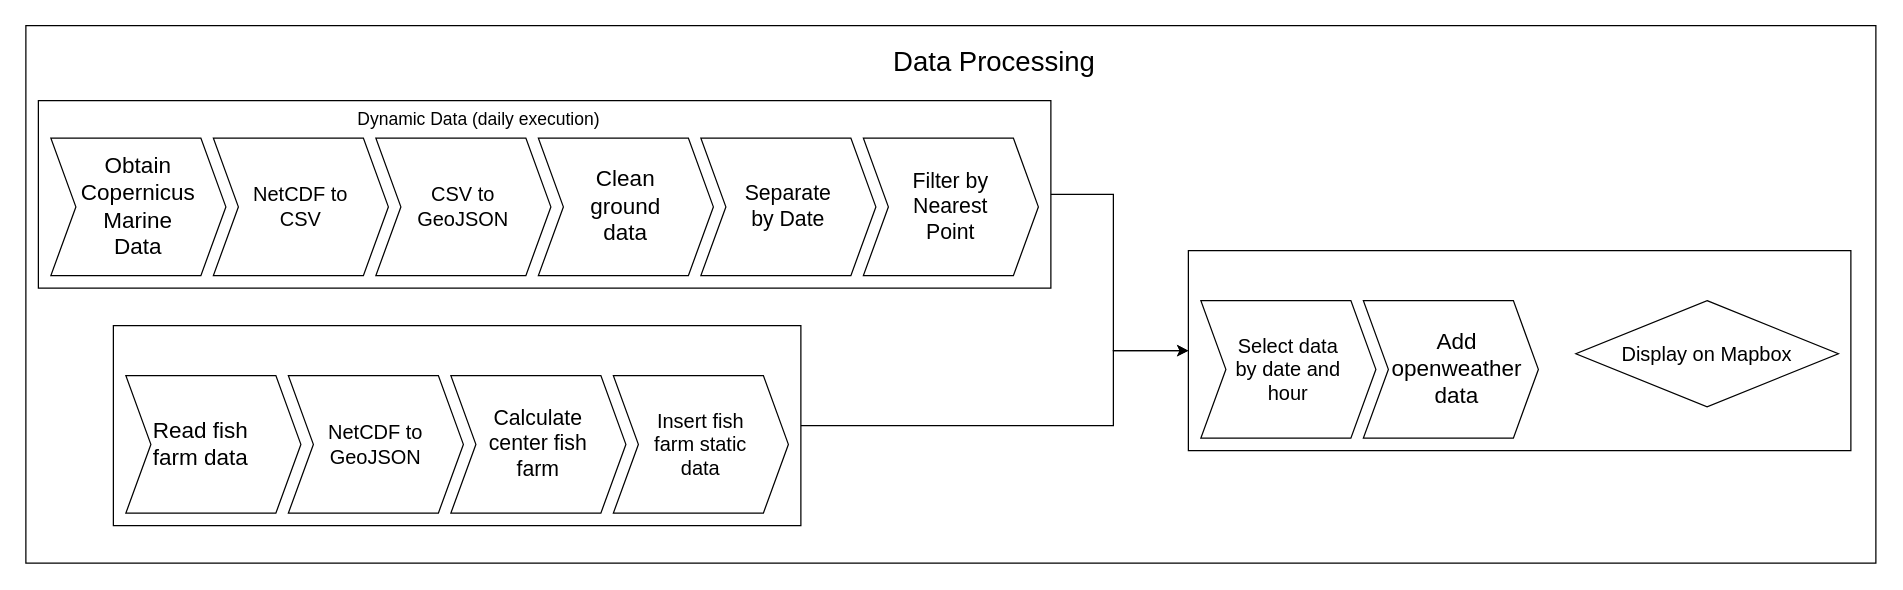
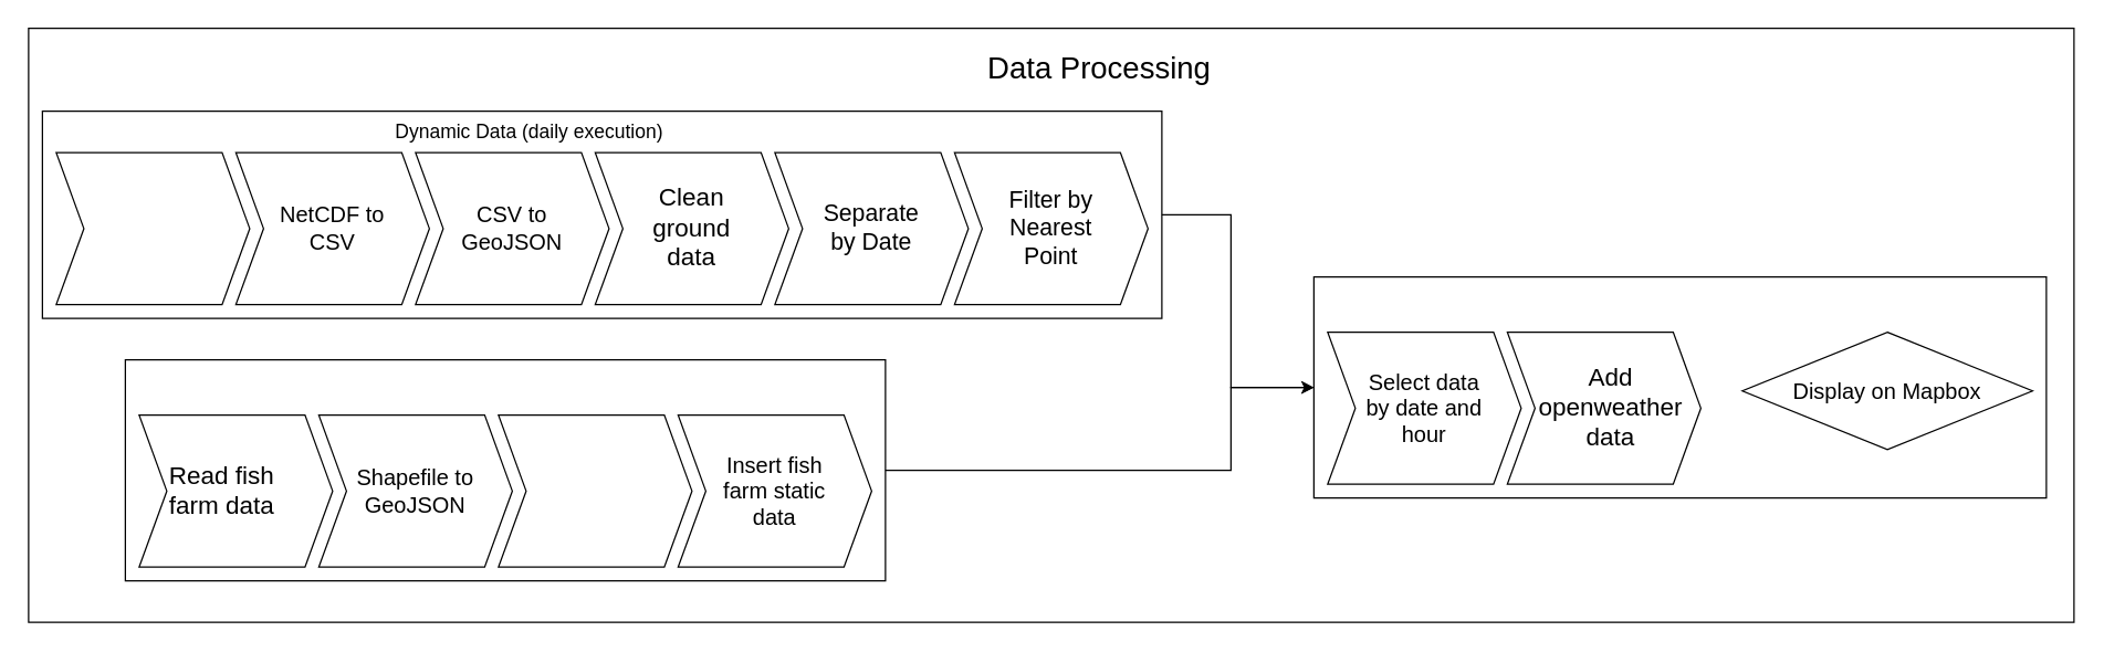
  <mxCell id="0" />
  <mxCell id="1" parent="0" />
  <mxCell id="2" value="" style="rounded=0;whiteSpace=wrap;html=1;" parent="1" vertex="1"><mxGeometry x="20" y="20" width="1480" height="430" as="geometry" /></mxCell>
  <mxCell id="3" value="" style="rounded=0;whiteSpace=wrap;html=1;" parent="1" vertex="1"><mxGeometry x="950" y="200" width="530" height="160" as="geometry" /></mxCell>
  <mxCell id="4" value="" style="rounded=0;whiteSpace=wrap;html=1;" parent="1" vertex="1"><mxGeometry x="90" y="260" width="550" height="160" as="geometry" /></mxCell>
  <mxCell id="5" value="" style="rounded=0;whiteSpace=wrap;html=1;" parent="1" vertex="1"><mxGeometry x="30" y="80" width="810" height="150" as="geometry" /></mxCell>
  <mxCell id="6" value="&lt;font style=&quot;font-size: 22px;&quot;&gt;Data Processing&lt;/font&gt;" style="text;html=1;align=center;verticalAlign=middle;whiteSpace=wrap;rounded=0;" parent="1" vertex="1"><mxGeometry x="690" y="20" width="210" height="60" as="geometry" /></mxCell>
  <mxCell id="7" value="" style="shape=step;perimeter=stepPerimeter;whiteSpace=wrap;html=1;fixedSize=1;" parent="1" vertex="1"><mxGeometry x="40" y="110" width="140" height="110" as="geometry" /></mxCell>
  <mxCell id="8" value="" style="shape=step;perimeter=stepPerimeter;whiteSpace=wrap;html=1;fixedSize=1;" parent="1" vertex="1"><mxGeometry x="170" y="110" width="140" height="110" as="geometry" /></mxCell>
  <mxCell id="9" value="" style="shape=step;perimeter=stepPerimeter;whiteSpace=wrap;html=1;fixedSize=1;" parent="1" vertex="1"><mxGeometry x="300" y="110" width="140" height="110" as="geometry" /></mxCell>
  <mxCell id="10" value="" style="shape=step;perimeter=stepPerimeter;whiteSpace=wrap;html=1;fixedSize=1;" parent="1" vertex="1"><mxGeometry x="430" y="110" width="140" height="110" as="geometry" /></mxCell>
- <mxCell id="11" value="&lt;font style=&quot;font-size: 18px;&quot;&gt;Obtain Copernicus Marine Data&lt;/font&gt;" style="text;html=1;align=center;verticalAlign=middle;whiteSpace=wrap;rounded=0;" parent="1" vertex="1"><mxGeometry x="65" y="120" width="90" height="90" as="geometry" /></mxCell>
  <mxCell id="12" value="&lt;font style=&quot;font-size: 16px;&quot;&gt;NetCDF to CSV&lt;/font&gt;" style="text;html=1;align=center;verticalAlign=middle;whiteSpace=wrap;rounded=0;" parent="1" vertex="1"><mxGeometry x="195" y="120" width="90" height="90" as="geometry" /></mxCell>
  <mxCell id="13" value="&lt;font style=&quot;font-size: 16px;&quot;&gt;CSV to GeoJSON&lt;/font&gt;" style="text;html=1;align=center;verticalAlign=middle;whiteSpace=wrap;rounded=0;" parent="1" vertex="1"><mxGeometry x="325" y="120" width="90" height="90" as="geometry" /></mxCell>
  <mxCell id="14" value="&lt;font style=&quot;font-size: 18px;&quot;&gt;Clean ground data&lt;/font&gt;" style="text;html=1;align=center;verticalAlign=middle;whiteSpace=wrap;rounded=0;" parent="1" vertex="1"><mxGeometry x="455" y="120" width="90" height="90" as="geometry" /></mxCell>
  <mxCell id="15" value="" style="shape=step;perimeter=stepPerimeter;whiteSpace=wrap;html=1;fixedSize=1;" parent="1" vertex="1"><mxGeometry x="360" y="300" width="140" height="110" as="geometry" /></mxCell>
- <mxCell id="16" value="&lt;font style=&quot;font-size: 17px;&quot;&gt;Calculate center fish farm&lt;/font&gt;" style="text;html=1;align=center;verticalAlign=middle;whiteSpace=wrap;rounded=0;" parent="1" vertex="1"><mxGeometry x="385" y="310" width="90" height="90" as="geometry" /></mxCell>
  <mxCell id="17" value="" style="shape=step;perimeter=stepPerimeter;whiteSpace=wrap;html=1;fixedSize=1;" parent="1" vertex="1"><mxGeometry x="490" y="300" width="140" height="110" as="geometry" /></mxCell>
  <mxCell id="18" value="&lt;font style=&quot;font-size: 16px;&quot;&gt;Insert fish farm static data&lt;/font&gt;" style="text;html=1;align=center;verticalAlign=middle;whiteSpace=wrap;rounded=0;" parent="1" vertex="1"><mxGeometry x="515" y="310" width="90" height="90" as="geometry" /></mxCell>
  <mxCell id="19" value="" style="shape=step;perimeter=stepPerimeter;whiteSpace=wrap;html=1;fixedSize=1;" parent="1" vertex="1"><mxGeometry x="230" y="300" width="140" height="110" as="geometry" /></mxCell>
- <mxCell id="20" value="&lt;font style=&quot;font-size: 16px;&quot;&gt;NetCDF to GeoJSON&lt;/font&gt;" style="text;html=1;align=center;verticalAlign=middle;whiteSpace=wrap;rounded=0;" parent="1" vertex="1"><mxGeometry x="255" y="310" width="90" height="90" as="geometry" /></mxCell>
+ <mxCell id="20" value="&lt;font style=&quot;font-size: 16px;&quot;&gt;Shapefile to GeoJSON&lt;/font&gt;" style="text;html=1;align=center;verticalAlign=middle;whiteSpace=wrap;rounded=0;" parent="1" vertex="1"><mxGeometry x="255" y="310" width="90" height="90" as="geometry" /></mxCell>
  <mxCell id="21" value="" style="shape=step;perimeter=stepPerimeter;whiteSpace=wrap;html=1;fixedSize=1;" parent="1" vertex="1"><mxGeometry x="690" y="110" width="140" height="110" as="geometry" /></mxCell>
  <mxCell id="22" value="" style="shape=step;perimeter=stepPerimeter;whiteSpace=wrap;html=1;fixedSize=1;" parent="1" vertex="1"><mxGeometry x="100" y="300" width="140" height="110" as="geometry" /></mxCell>
  <mxCell id="23" value="&lt;font style=&quot;font-size: 18px;&quot;&gt;Read fish farm data&lt;/font&gt;" style="text;html=1;align=center;verticalAlign=middle;whiteSpace=wrap;rounded=0;" parent="1" vertex="1"><mxGeometry x="115" y="310" width="90" height="90" as="geometry" /></mxCell>
  <mxCell id="24" value="" style="shape=step;perimeter=stepPerimeter;whiteSpace=wrap;html=1;fixedSize=1;" parent="1" vertex="1"><mxGeometry x="560" y="110" width="140" height="110" as="geometry" /></mxCell>
  <mxCell id="25" value="&lt;font style=&quot;font-size: 17px;&quot;&gt;Filter by Nearest Point&lt;/font&gt;" style="text;html=1;align=center;verticalAlign=middle;whiteSpace=wrap;rounded=0;" parent="1" vertex="1"><mxGeometry x="715" y="120" width="90" height="90" as="geometry" /></mxCell>
  <mxCell id="26" value="" style="shape=step;perimeter=stepPerimeter;whiteSpace=wrap;html=1;fixedSize=1;" parent="1" vertex="1"><mxGeometry x="960" y="240" width="140" height="110" as="geometry" /></mxCell>
  <mxCell id="27" value="&lt;font style=&quot;font-size: 16px;&quot;&gt;Select data by date and hour&lt;/font&gt;" style="text;html=1;align=center;verticalAlign=middle;whiteSpace=wrap;rounded=0;" parent="1" vertex="1"><mxGeometry x="985" y="250" width="90" height="90" as="geometry" /></mxCell>
  <mxCell id="28" value="" style="shape=step;perimeter=stepPerimeter;whiteSpace=wrap;html=1;fixedSize=1;" parent="1" vertex="1"><mxGeometry x="1090" y="240" width="140" height="110" as="geometry" /></mxCell>
  <mxCell id="29" value="&lt;font style=&quot;font-size: 18px;&quot;&gt;Add openweather data&lt;/font&gt;" style="text;html=1;align=center;verticalAlign=middle;whiteSpace=wrap;rounded=0;" parent="1" vertex="1"><mxGeometry x="1110" y="250" width="110" height="90" as="geometry" /></mxCell>
  <mxCell id="30" value="&lt;font style=&quot;font-size: 16px;&quot;&gt;Display on Mapbox&lt;/font&gt;" style="rhombus;whiteSpace=wrap;html=1;" parent="1" vertex="1"><mxGeometry x="1260" y="240" width="210" height="85" as="geometry" /></mxCell>
  <mxCell id="31" value="&lt;font style=&quot;font-size: 14px;&quot;&gt;Dynamic Data (daily execution)&lt;/font&gt;" style="text;html=1;align=center;verticalAlign=middle;whiteSpace=wrap;rounded=0;" parent="1" vertex="1"><mxGeometry x="275" y="80" width="215" height="30" as="geometry" /></mxCell>
  <mxCell id="32" value="" style="endArrow=classic;html=1;rounded=0;exitX=1;exitY=0.5;exitDx=0;exitDy=0;entryX=0;entryY=0.5;entryDx=0;entryDy=0;" parent="1" source="5" target="3" edge="1"><mxGeometry width="50" height="50" relative="1" as="geometry"><mxPoint x="910" y="290" as="sourcePoint" /><mxPoint x="890" y="310" as="targetPoint" /><Array as="points"><mxPoint x="890" y="155" /><mxPoint x="890" y="280" /></Array></mxGeometry></mxCell>
  <mxCell id="33" value="" style="endArrow=classic;html=1;rounded=0;exitX=1;exitY=0.5;exitDx=0;exitDy=0;" parent="1" source="4" edge="1"><mxGeometry width="50" height="50" relative="1" as="geometry"><mxPoint x="910" y="290" as="sourcePoint" /><mxPoint x="950" y="280" as="targetPoint" /><Array as="points"><mxPoint x="890" y="340" /><mxPoint x="890" y="280" /></Array></mxGeometry></mxCell>
  <mxCell id="34" value="&lt;font style=&quot;font-size: 17px;&quot;&gt;Separate by Date&lt;/font&gt;" style="text;html=1;align=center;verticalAlign=middle;whiteSpace=wrap;rounded=0;" parent="1" vertex="1"><mxGeometry x="585" y="120" width="90" height="90" as="geometry" /></mxCell>
